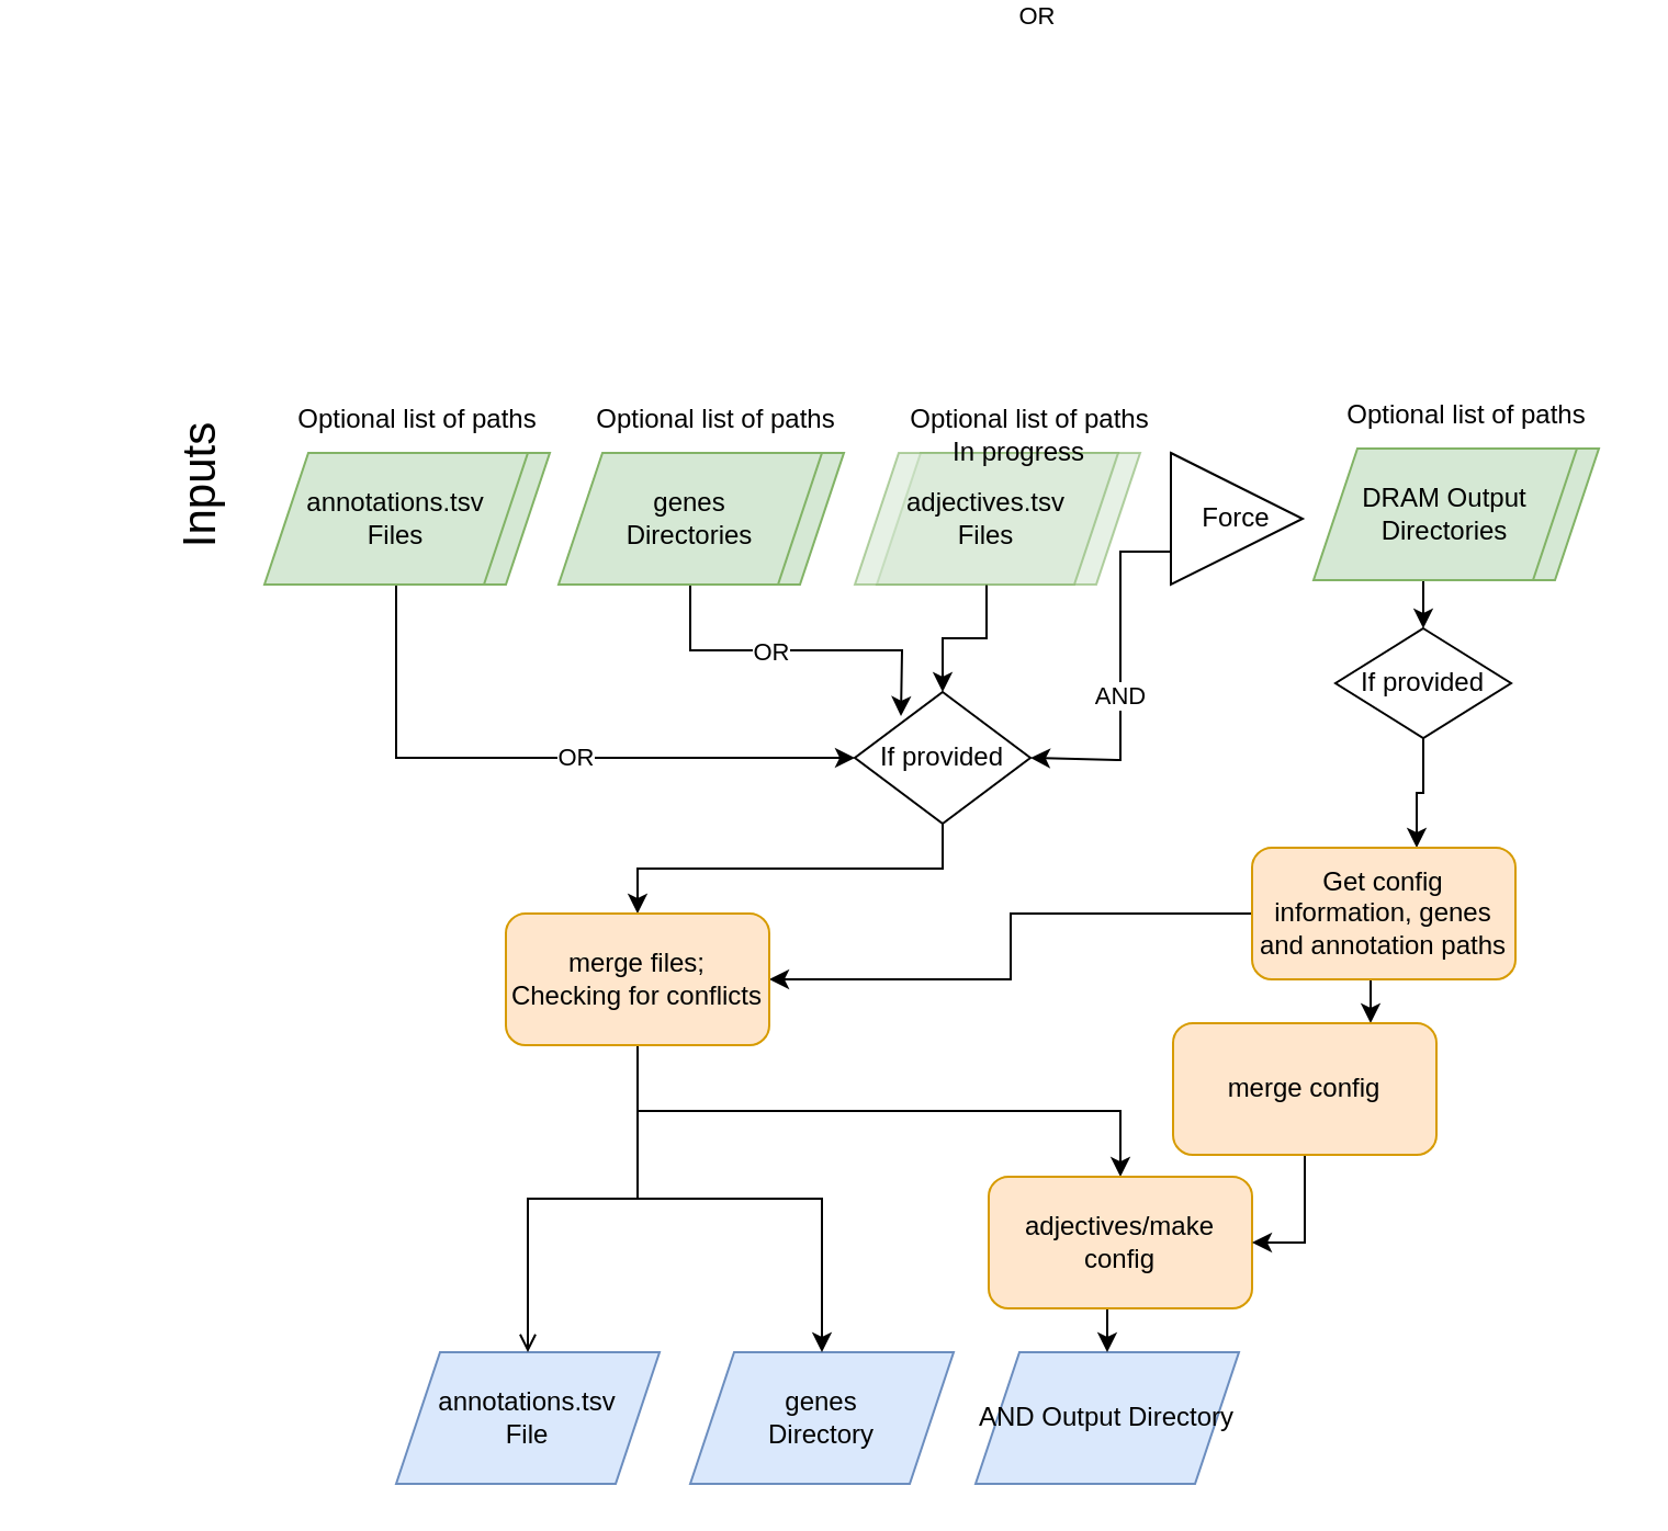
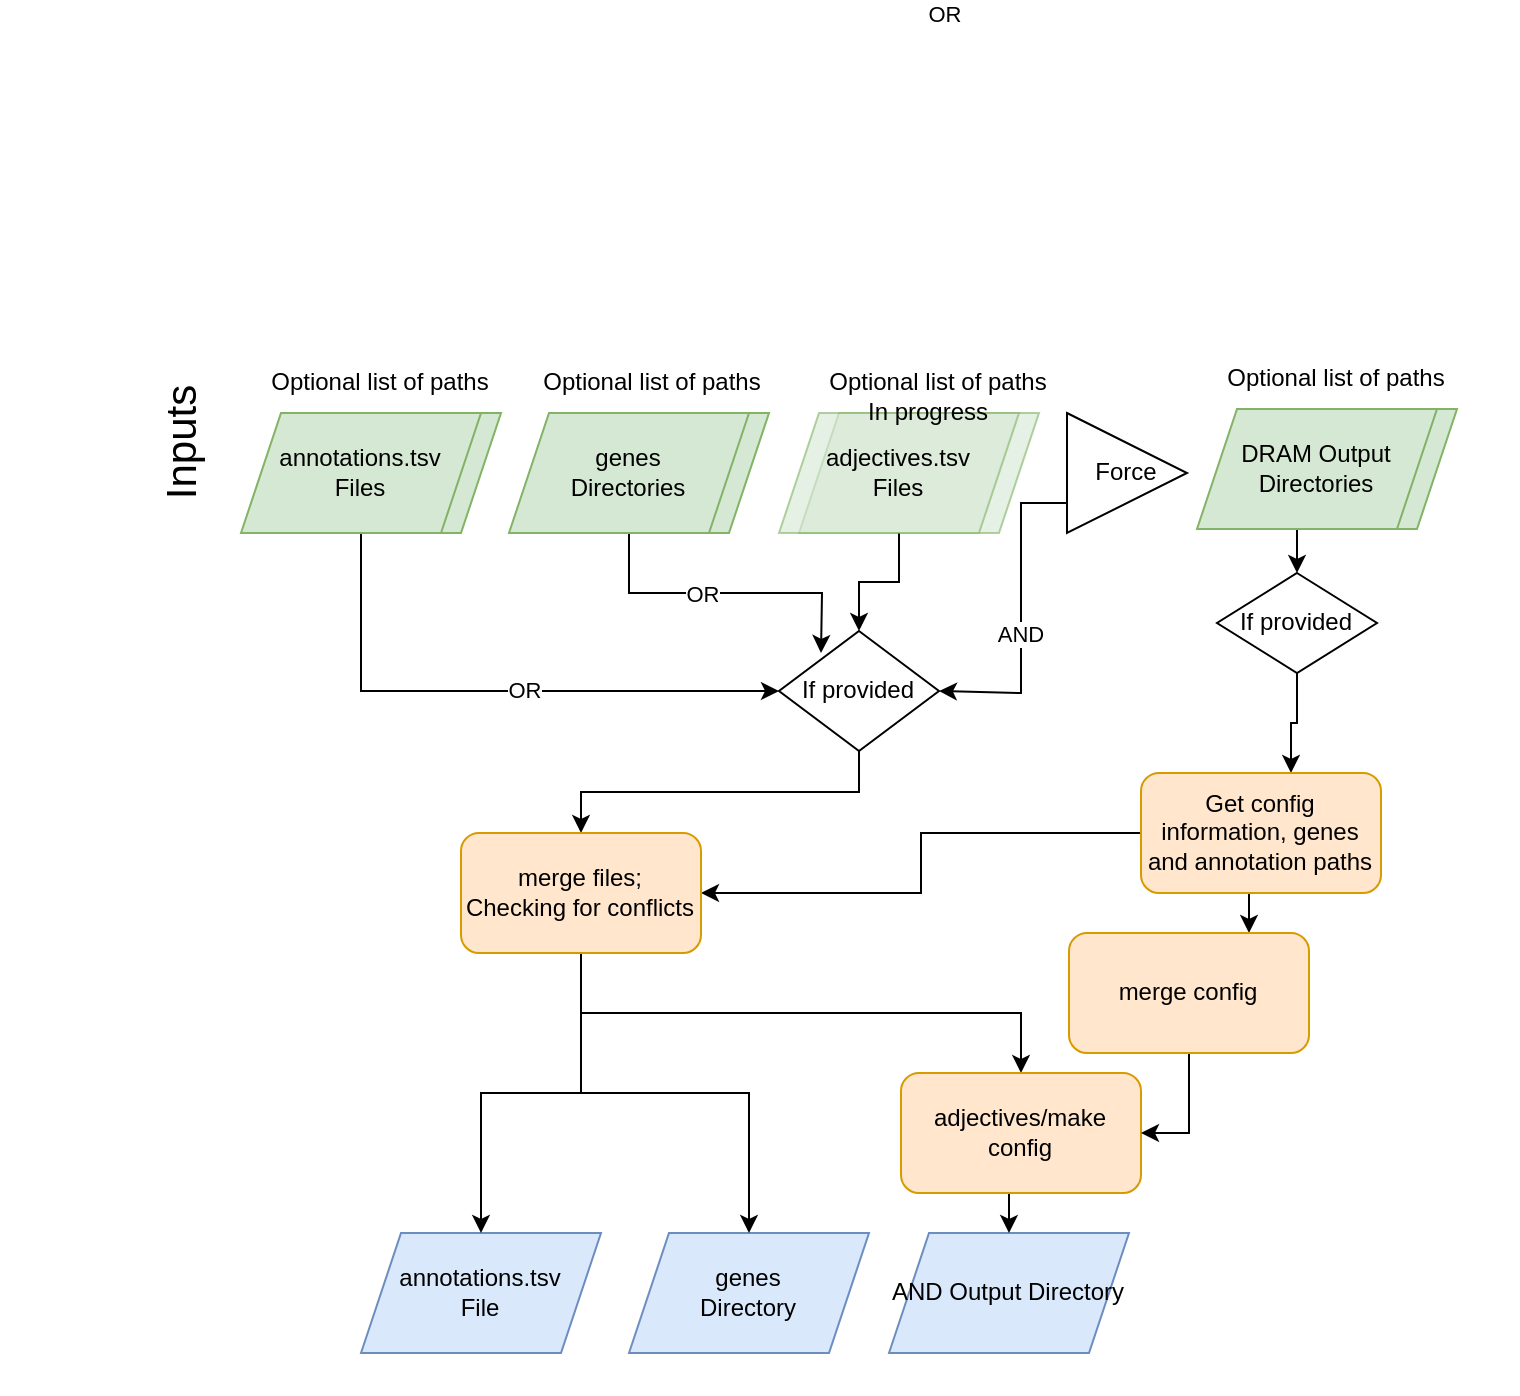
  <mxCell id="0" />
  <mxCell id="1" parent="0" />
  <mxCell id="2" value="" style="shape=parallelogram;perimeter=parallelogramPerimeter;whiteSpace=wrap;html=1;fixedSize=1;fillColor=#d5e8d4;strokeColor=#82b366;" vertex="1" parent="1"><mxGeometry x="130" y="52" width="120" height="60" as="geometry" /></mxCell>
  <mxCell id="3" style="edgeStyle=orthogonalEdgeStyle;rounded=0;orthogonalLoop=1;jettySize=auto;html=1;exitX=0.5;exitY=1;exitDx=0;exitDy=0;entryX=0;entryY=0.5;entryDx=0;entryDy=0;" edge="1" parent="1" source="5" target="35"><mxGeometry relative="1" as="geometry" /></mxCell>
  <mxCell id="4" value="&lt;div&gt;OR&lt;br&gt;&lt;/div&gt;" style="edgeLabel;html=1;align=center;verticalAlign=middle;resizable=0;points=[];" vertex="1" connectable="0" parent="3"><mxGeometry x="0.114" y="1" relative="1" as="geometry"><mxPoint as="offset" /></mxGeometry></mxCell>
  <mxCell id="5" value="&lt;div&gt;annotations.tsv&lt;/div&gt;&lt;div&gt;Files&lt;br&gt;&lt;/div&gt;" style="shape=parallelogram;perimeter=parallelogramPerimeter;whiteSpace=wrap;html=1;fixedSize=1;fillColor=#d5e8d4;strokeColor=#82b366;" vertex="1" parent="1"><mxGeometry x="120" y="52" width="120" height="60" as="geometry" /></mxCell>
  <mxCell id="6" value="Optional list of paths" style="text;html=1;strokeColor=none;fillColor=none;align=center;verticalAlign=middle;whiteSpace=wrap;rounded=0;" vertex="1" parent="1"><mxGeometry x="120" y="22" width="140" height="30" as="geometry" /></mxCell>
  <mxCell id="7" value="" style="shape=parallelogram;perimeter=parallelogramPerimeter;whiteSpace=wrap;html=1;fixedSize=1;fillColor=#d5e8d4;strokeColor=#82b366;" vertex="1" parent="1"><mxGeometry x="264" y="52" width="120" height="60" as="geometry" /></mxCell>
  <mxCell id="8" style="edgeStyle=orthogonalEdgeStyle;rounded=0;orthogonalLoop=1;jettySize=auto;html=1;exitX=0.5;exitY=1;exitDx=0;exitDy=0;" edge="1" parent="1" source="10"><mxGeometry relative="1" as="geometry"><mxPoint x="410" y="172" as="targetPoint" /></mxGeometry></mxCell>
  <mxCell id="9" value="OR" style="edgeLabel;html=1;align=center;verticalAlign=middle;resizable=0;points=[];" vertex="1" connectable="0" parent="8"><mxGeometry x="-0.526" relative="1" as="geometry"><mxPoint x="29" as="offset" /></mxGeometry></mxCell>
  <mxCell id="10" value="&lt;div&gt;genes&lt;br&gt;&lt;/div&gt;&lt;div&gt;Directories&lt;br&gt;&lt;/div&gt;" style="shape=parallelogram;perimeter=parallelogramPerimeter;whiteSpace=wrap;html=1;fixedSize=1;fillColor=#d5e8d4;strokeColor=#82b366;" vertex="1" parent="1"><mxGeometry x="254" y="52" width="120" height="60" as="geometry" /></mxCell>
  <mxCell id="11" value="Optional list of paths" style="text;html=1;strokeColor=none;fillColor=none;align=center;verticalAlign=middle;whiteSpace=wrap;rounded=0;" vertex="1" parent="1"><mxGeometry x="256" y="22" width="140" height="30" as="geometry" /></mxCell>
  <mxCell id="12" value="" style="shape=parallelogram;perimeter=parallelogramPerimeter;whiteSpace=wrap;html=1;fixedSize=1;fillColor=#d5e8d4;strokeColor=#82b366;" vertex="1" parent="1"><mxGeometry x="608" y="50" width="120" height="60" as="geometry" /></mxCell>
  <mxCell id="13" style="edgeStyle=orthogonalEdgeStyle;rounded=0;orthogonalLoop=1;jettySize=auto;html=1;exitX=0.5;exitY=1;exitDx=0;exitDy=0;entryX=0.5;entryY=0;entryDx=0;entryDy=0;" edge="1" parent="1" source="14" target="24"><mxGeometry relative="1" as="geometry" /></mxCell>
  <mxCell id="14" value="DRAM Output Directories" style="shape=parallelogram;perimeter=parallelogramPerimeter;whiteSpace=wrap;html=1;fixedSize=1;fillColor=#d5e8d4;strokeColor=#82b366;" vertex="1" parent="1"><mxGeometry x="598" y="50" width="120" height="60" as="geometry" /></mxCell>
  <mxCell id="15" value="Optional list of paths" style="text;html=1;strokeColor=none;fillColor=none;align=center;verticalAlign=middle;whiteSpace=wrap;rounded=0;" vertex="1" parent="1"><mxGeometry x="598" y="20" width="140" height="30" as="geometry" /></mxCell>
  <mxCell id="16" value="&lt;font style=&quot;font-size: 13px;&quot;&gt;&lt;font style=&quot;font-size: 14px;&quot;&gt;&lt;font style=&quot;font-size: 15px;&quot;&gt;&lt;font style=&quot;font-size: 16px;&quot;&gt;&lt;font style=&quot;font-size: 17px;&quot;&gt;&lt;font style=&quot;font-size: 18px;&quot;&gt;&lt;font style=&quot;font-size: 19px;&quot;&gt;&lt;font style=&quot;font-size: 20px;&quot;&gt;&lt;font style=&quot;font-size: 21px;&quot;&gt;Inputs&lt;/font&gt;&lt;/font&gt;&lt;/font&gt;&lt;/font&gt;&lt;/font&gt;&lt;/font&gt;&lt;/font&gt;&lt;/font&gt;&lt;/font&gt;" style="text;html=1;strokeColor=none;fillColor=none;align=center;verticalAlign=middle;whiteSpace=wrap;rounded=0;rotation=-90;" vertex="1" parent="1"><mxGeometry x="20" y="52" width="140" height="30" as="geometry" /></mxCell>
  <mxCell id="17" value="" style="shape=parallelogram;perimeter=parallelogramPerimeter;whiteSpace=wrap;html=1;fixedSize=1;fillColor=#d5e8d4;strokeColor=#82b366;opacity=60;" vertex="1" parent="1"><mxGeometry x="399" y="52" width="120" height="60" as="geometry" /></mxCell>
  <mxCell id="18" style="edgeStyle=orthogonalEdgeStyle;rounded=0;orthogonalLoop=1;jettySize=auto;html=1;exitX=0.5;exitY=1;exitDx=0;exitDy=0;entryX=0.5;entryY=0;entryDx=0;entryDy=0;" edge="1" parent="1" source="20" target="35"><mxGeometry relative="1" as="geometry" /></mxCell>
  <mxCell id="19" value="OR" style="edgeLabel;html=1;align=center;verticalAlign=middle;resizable=0;points=[];" vertex="1" connectable="0" parent="18"><mxGeometry x="-0.333" y="3" relative="1" as="geometry"><mxPoint x="19" y="-283" as="offset" /></mxGeometry></mxCell>
  <mxCell id="20" value="&lt;div&gt;adjectives.tsv&lt;/div&gt;&lt;div&gt;Files&lt;br&gt;&lt;/div&gt;" style="shape=parallelogram;perimeter=parallelogramPerimeter;whiteSpace=wrap;html=1;fixedSize=1;fillColor=#d5e8d4;strokeColor=#82b366;opacity=60;" vertex="1" parent="1"><mxGeometry x="389" y="52" width="120" height="60" as="geometry" /></mxCell>
  <mxCell id="21" value="Optional list of paths" style="text;html=1;strokeColor=none;fillColor=none;align=center;verticalAlign=middle;whiteSpace=wrap;rounded=0;opacity=60;" vertex="1" parent="1"><mxGeometry x="399" y="22" width="140" height="30" as="geometry" /></mxCell>
  <mxCell id="22" value="In progress" style="text;html=1;strokeColor=none;fillColor=none;align=center;verticalAlign=middle;whiteSpace=wrap;rounded=0;opacity=60;" vertex="1" parent="1"><mxGeometry x="394" y="37" width="140" height="30" as="geometry" /></mxCell>
  <mxCell id="23" style="edgeStyle=orthogonalEdgeStyle;rounded=0;orthogonalLoop=1;jettySize=auto;html=1;exitX=0.5;exitY=1;exitDx=0;exitDy=0;entryX=0.625;entryY=0;entryDx=0;entryDy=0;entryPerimeter=0;" edge="1" parent="1" source="24" target="30"><mxGeometry relative="1" as="geometry" /></mxCell>
  <mxCell id="24" value="If provided" style="rhombus;whiteSpace=wrap;html=1;" vertex="1" parent="1"><mxGeometry x="608" y="132" width="80" height="50" as="geometry" /></mxCell>
  <mxCell id="25" style="edgeStyle=orthogonalEdgeStyle;rounded=0;orthogonalLoop=1;jettySize=auto;html=1;exitX=0.5;exitY=1;exitDx=0;exitDy=0;entryX=1;entryY=0.5;entryDx=0;entryDy=0;" edge="1" parent="1" source="27" target="35"><mxGeometry relative="1" as="geometry"><Array as="points"><mxPoint x="510" y="97" /><mxPoint x="510" y="192" /></Array></mxGeometry></mxCell>
  <mxCell id="26" value="&lt;div&gt;AND&lt;/div&gt;" style="edgeLabel;html=1;align=center;verticalAlign=middle;resizable=0;points=[];" vertex="1" connectable="0" parent="25"><mxGeometry x="-0.153" relative="1" as="geometry"><mxPoint x="-1" y="38" as="offset" /></mxGeometry></mxCell>
  <mxCell id="27" value="Force" style="triangle;whiteSpace=wrap;html=1;" vertex="1" parent="1"><mxGeometry x="533" y="52" width="60" height="60" as="geometry" /></mxCell>
  <mxCell id="28" style="edgeStyle=orthogonalEdgeStyle;rounded=0;orthogonalLoop=1;jettySize=auto;html=1;exitX=0;exitY=0.5;exitDx=0;exitDy=0;" edge="1" parent="1" source="30" target="39"><mxGeometry relative="1" as="geometry" /></mxCell>
  <mxCell id="29" style="edgeStyle=orthogonalEdgeStyle;rounded=0;orthogonalLoop=1;jettySize=auto;html=1;exitX=0.5;exitY=1;exitDx=0;exitDy=0;entryX=0.75;entryY=0;entryDx=0;entryDy=0;" edge="1" parent="1" source="30" target="43"><mxGeometry relative="1" as="geometry" /></mxCell>
  <mxCell id="30" value="Get config information, genes and annotation paths" style="rounded=1;whiteSpace=wrap;html=1;fillColor=#ffe6cc;strokeColor=#d79b00;" vertex="1" parent="1"><mxGeometry x="570" y="232" width="120" height="60" as="geometry" /></mxCell>
  <mxCell id="31" value="&lt;div&gt;annotations.tsv&lt;/div&gt;&lt;div&gt;File&lt;/div&gt;" style="shape=parallelogram;perimeter=parallelogramPerimeter;whiteSpace=wrap;html=1;fixedSize=1;fillColor=#dae8fc;strokeColor=#6c8ebf;" vertex="1" parent="1"><mxGeometry x="180" y="462" width="120" height="60" as="geometry" /></mxCell>
  <mxCell id="32" value="&lt;div&gt;genes&lt;br&gt;&lt;/div&gt;&lt;div&gt;Directory&lt;/div&gt;" style="shape=parallelogram;perimeter=parallelogramPerimeter;whiteSpace=wrap;html=1;fixedSize=1;fillColor=#dae8fc;strokeColor=#6c8ebf;" vertex="1" parent="1"><mxGeometry x="314" y="462" width="120" height="60" as="geometry" /></mxCell>
  <mxCell id="33" value="AND Output Directory" style="shape=parallelogram;perimeter=parallelogramPerimeter;whiteSpace=wrap;html=1;fixedSize=1;fillColor=#dae8fc;strokeColor=#6c8ebf;" vertex="1" parent="1"><mxGeometry x="444" y="462" width="120" height="60" as="geometry" /></mxCell>
  <mxCell id="34" style="edgeStyle=orthogonalEdgeStyle;rounded=0;orthogonalLoop=1;jettySize=auto;html=1;exitX=0.5;exitY=1;exitDx=0;exitDy=0;entryX=0.5;entryY=0;entryDx=0;entryDy=0;" edge="1" parent="1" source="35" target="39"><mxGeometry relative="1" as="geometry" /></mxCell>
  <mxCell id="35" value="If provided" style="rhombus;whiteSpace=wrap;html=1;" vertex="1" parent="1"><mxGeometry x="389" y="161" width="80" height="60" as="geometry" /></mxCell>
  <mxCell id="36" style="edgeStyle=orthogonalEdgeStyle;rounded=0;orthogonalLoop=1;jettySize=auto;html=1;exitX=0.5;exitY=1;exitDx=0;exitDy=0;entryX=0.5;entryY=0;entryDx=0;entryDy=0;" edge="1" parent="1" source="39" target="41"><mxGeometry relative="1" as="geometry" /></mxCell>
- <mxCell id="37" style="edgeStyle=orthogonalEdgeStyle;rounded=0;orthogonalLoop=1;jettySize=auto;html=1;exitX=0.5;exitY=1;exitDx=0;exitDy=0;endArrow=open;" edge="1" parent="1" source="39" target="31"><mxGeometry relative="1" as="geometry" /></mxCell>
+ <mxCell id="37" style="edgeStyle=orthogonalEdgeStyle;rounded=0;orthogonalLoop=1;jettySize=auto;html=1;exitX=0.5;exitY=1;exitDx=0;exitDy=0;" edge="1" parent="1" source="39" target="31"><mxGeometry relative="1" as="geometry" /></mxCell>
  <mxCell id="38" style="edgeStyle=orthogonalEdgeStyle;rounded=0;orthogonalLoop=1;jettySize=auto;html=1;exitX=0.5;exitY=1;exitDx=0;exitDy=0;entryX=0.5;entryY=0;entryDx=0;entryDy=0;" edge="1" parent="1" source="39" target="32"><mxGeometry relative="1" as="geometry" /></mxCell>
  <mxCell id="39" value="&lt;div&gt;merge files;&lt;/div&gt;&lt;div&gt;Checking for conflicts&lt;br&gt;&lt;/div&gt;" style="rounded=1;whiteSpace=wrap;html=1;fillColor=#ffe6cc;strokeColor=#d79b00;" vertex="1" parent="1"><mxGeometry x="230" y="262" width="120" height="60" as="geometry" /></mxCell>
  <mxCell id="40" style="edgeStyle=orthogonalEdgeStyle;rounded=0;orthogonalLoop=1;jettySize=auto;html=1;exitX=0.5;exitY=1;exitDx=0;exitDy=0;entryX=0.5;entryY=0;entryDx=0;entryDy=0;" edge="1" parent="1" source="41" target="33"><mxGeometry relative="1" as="geometry" /></mxCell>
  <mxCell id="41" value="adjectives/make config" style="rounded=1;whiteSpace=wrap;html=1;fillColor=#ffe6cc;strokeColor=#d79b00;" vertex="1" parent="1"><mxGeometry x="450" y="382" width="120" height="60" as="geometry" /></mxCell>
  <mxCell id="42" style="edgeStyle=orthogonalEdgeStyle;rounded=0;orthogonalLoop=1;jettySize=auto;html=1;exitX=0.5;exitY=1;exitDx=0;exitDy=0;entryX=1;entryY=0.5;entryDx=0;entryDy=0;" edge="1" parent="1" source="43" target="41"><mxGeometry relative="1" as="geometry" /></mxCell>
  <mxCell id="43" value="merge config" style="rounded=1;whiteSpace=wrap;html=1;fillColor=#ffe6cc;strokeColor=#d79b00;" vertex="1" parent="1"><mxGeometry x="534" y="312" width="120" height="60" as="geometry" /></mxCell>
